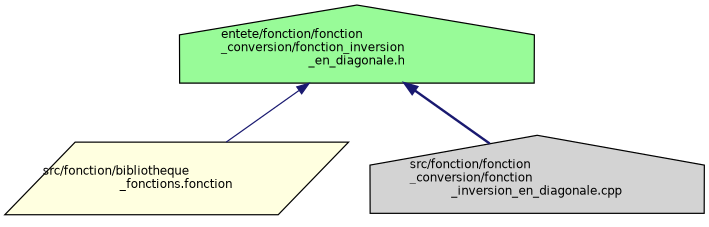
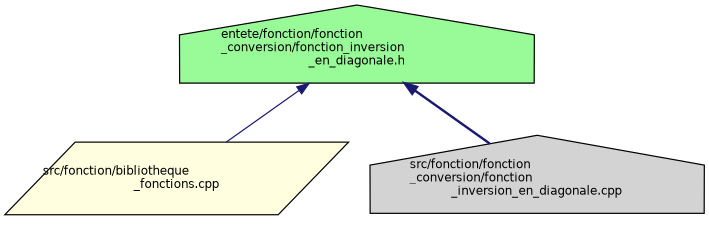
  digraph {
    node [color=black fontname=Helvetica fontsize=10 shape=house style=filled]
    edge [color=midnightblue dir=back fontname=Helvetica fontsize=10 labelfontname=Helvetica labelfontsize=10]
    n1 [fillcolor=palegreen fontcolor=black height=0.2 label="entete/fonction/fonction\l_conversion/fonction_inversion\l_en_diagonale.h" width=0.4]
-   n2 [fillcolor=lightyellow height=0.2 label="src/fonction/bibliotheque\l_fonctions.fonction" shape=parallelogram width=0.4]
+   n2 [fillcolor=lightyellow height=0.2 label="src/fonction/bibliotheque\l_fonctions.cpp" shape=parallelogram width=0.4]
    n3 [fillcolor=lightgrey height=0.2 label="src/fonction/fonction\l_conversion/fonction\l_inversion_en_diagonale.cpp" width=0.4]
    n1 -> n2 [style=solid]
    n1 -> n3 [style=bold]
  }
